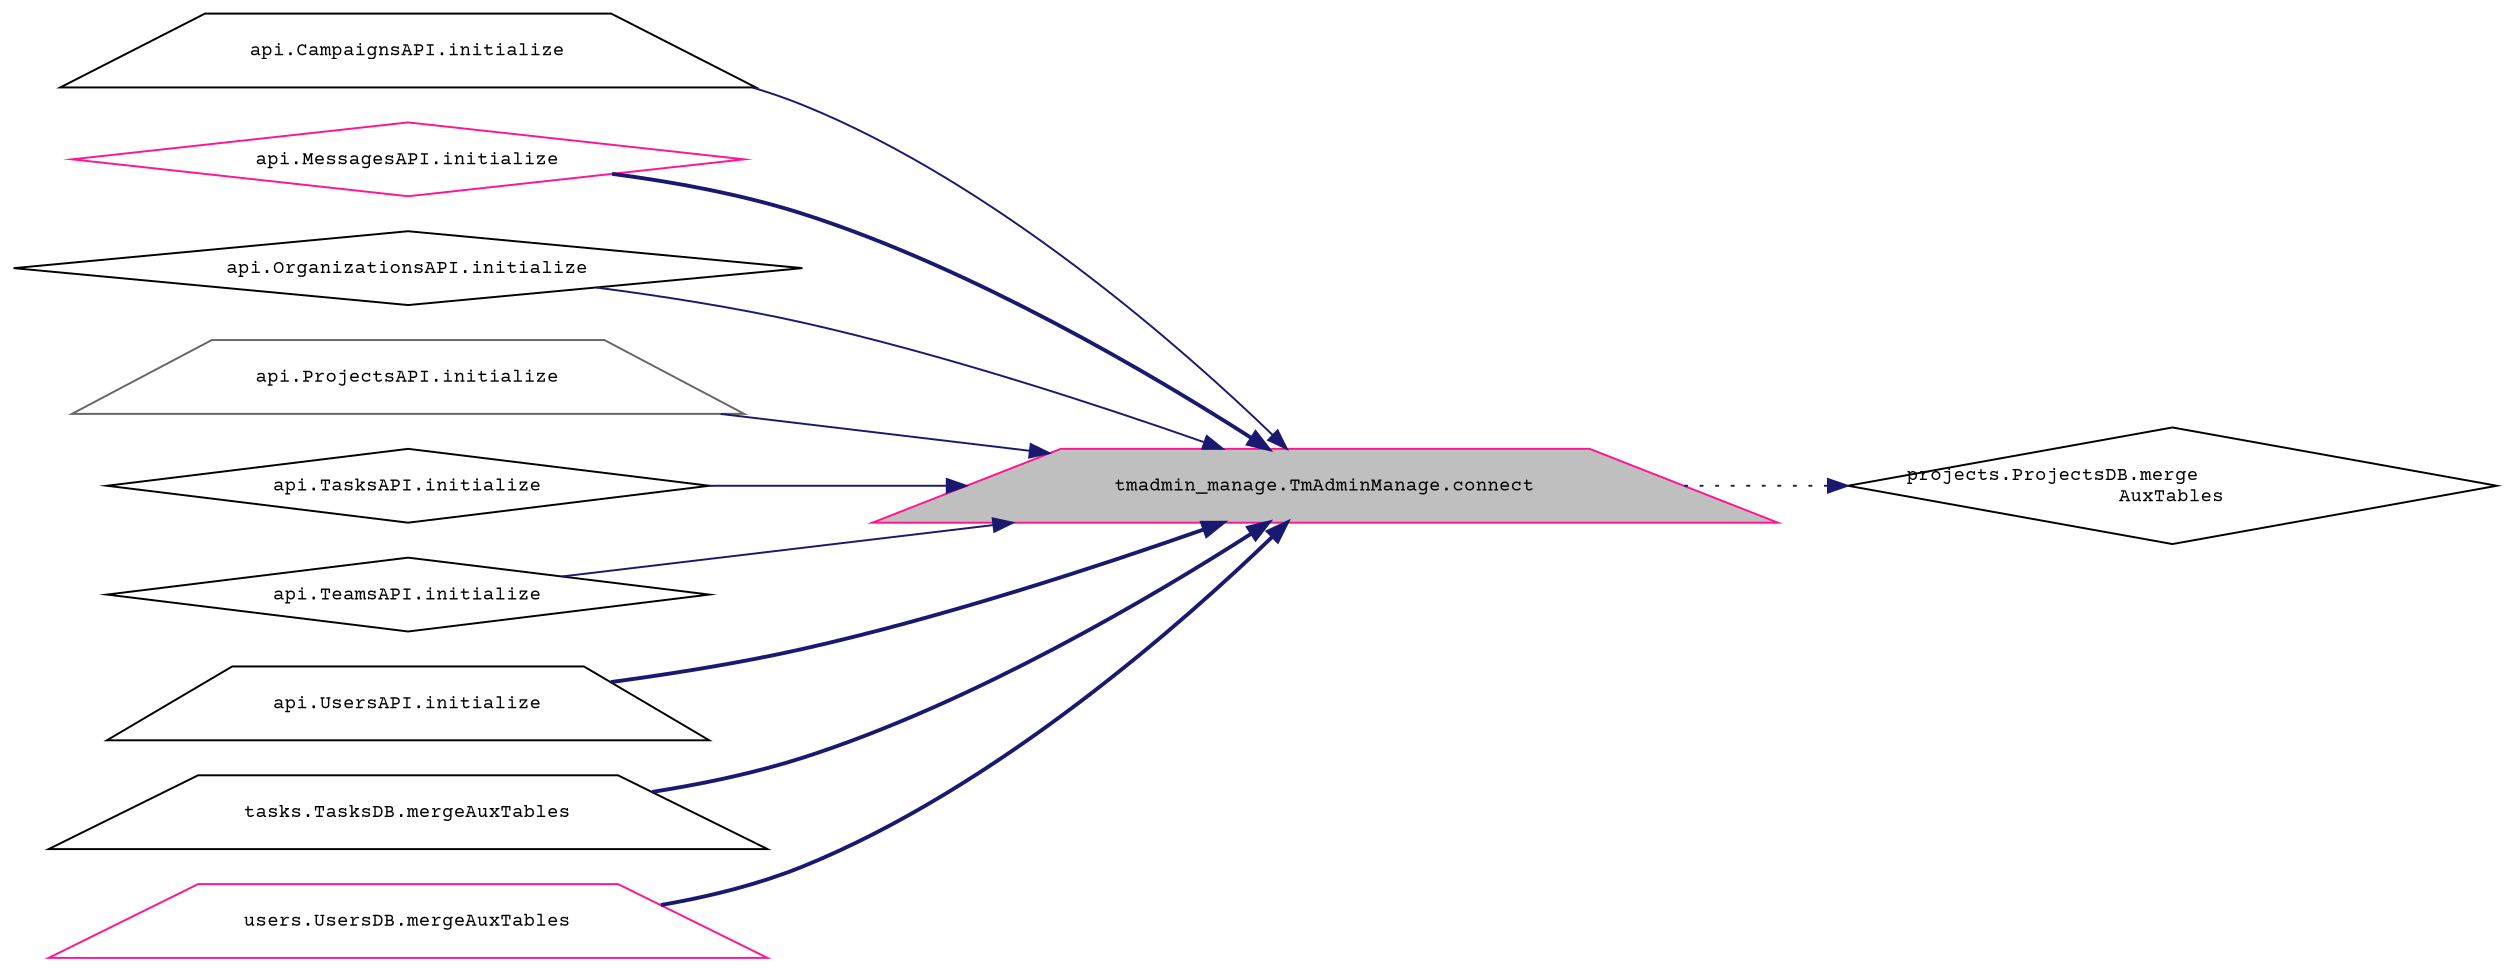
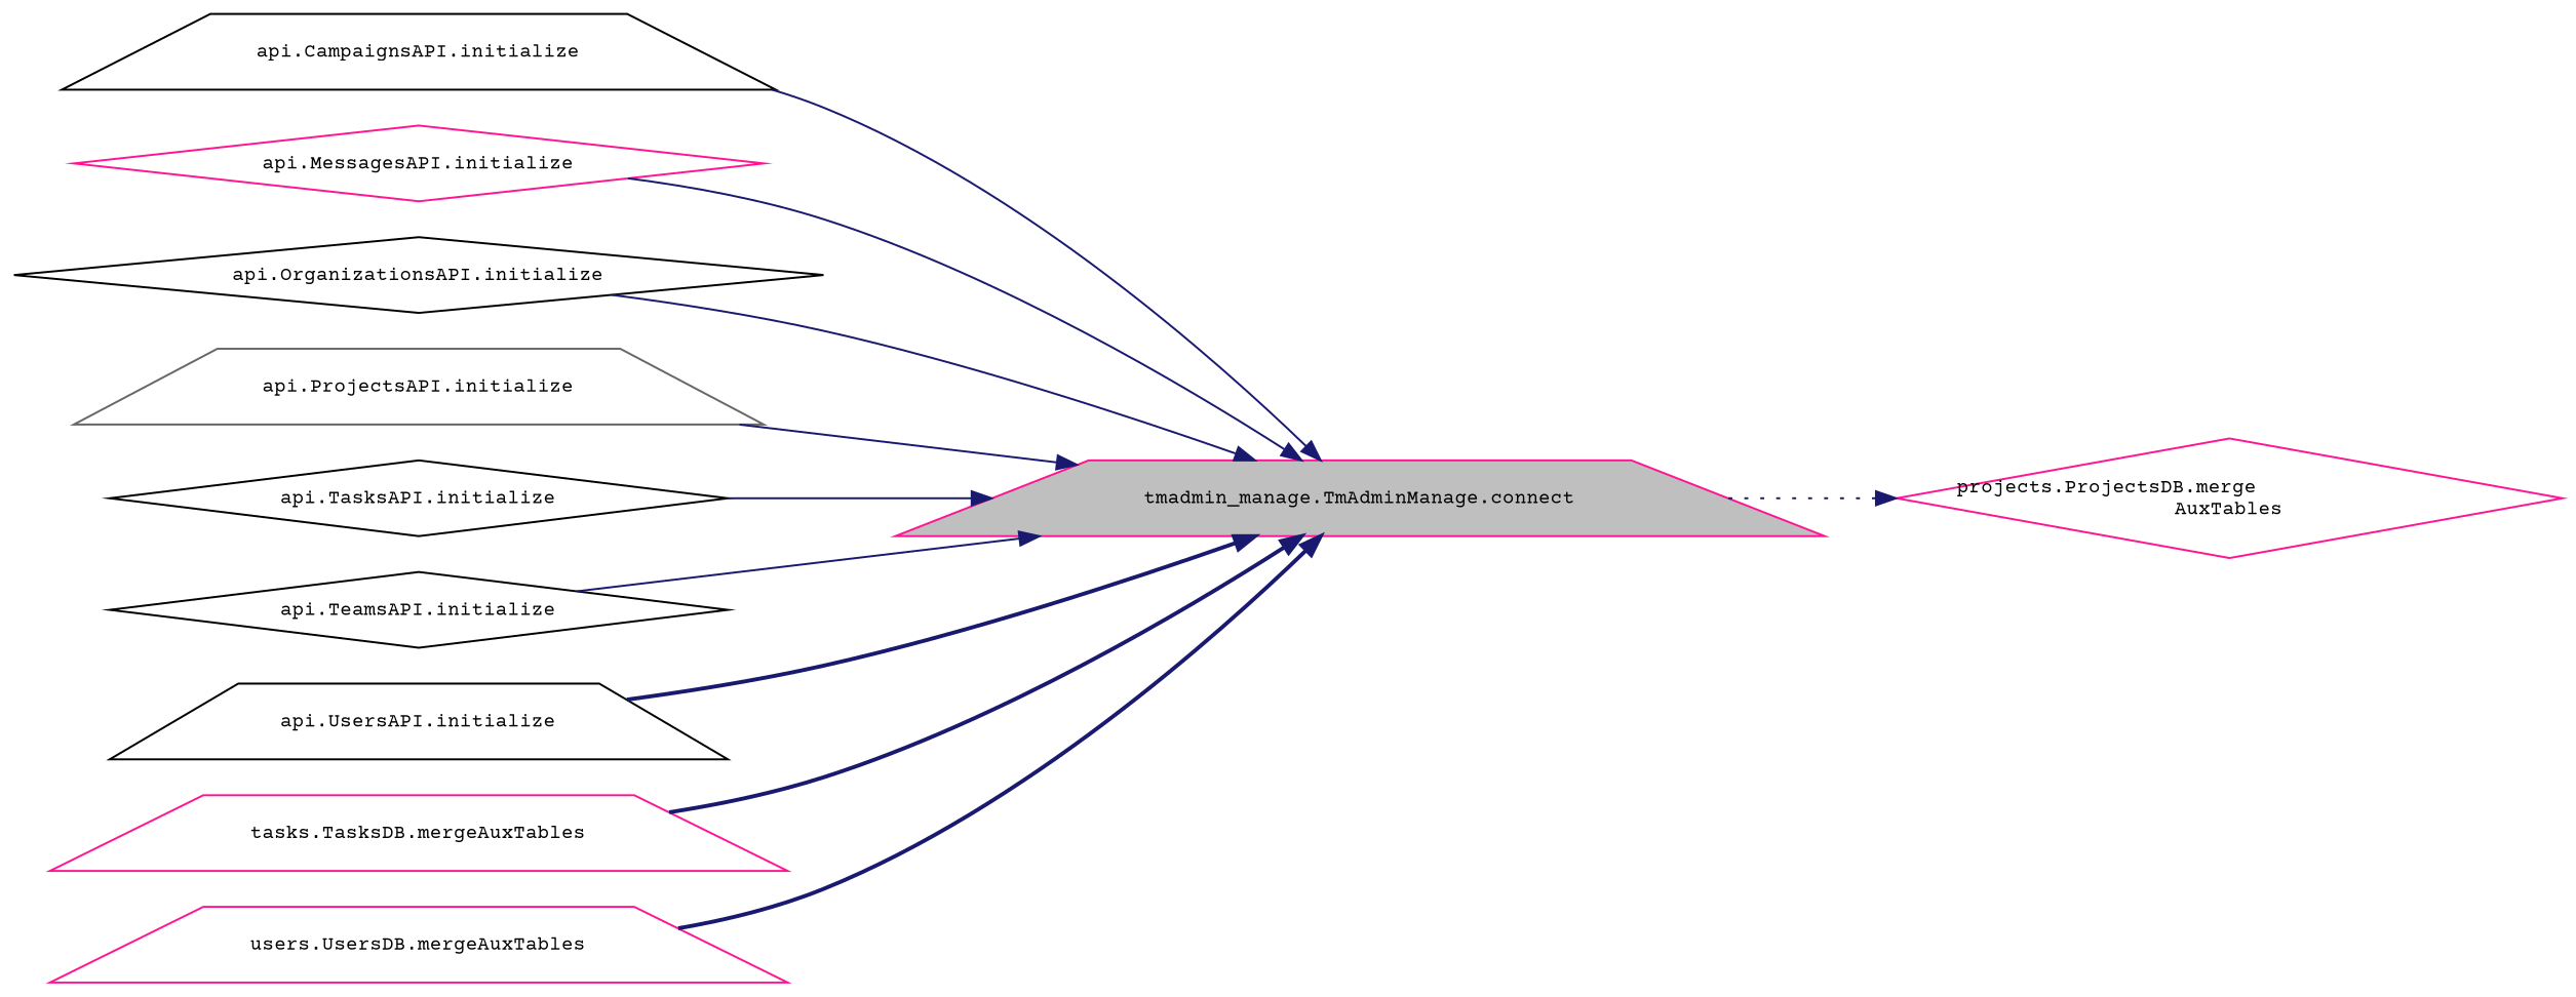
  digraph {
    fontname="Courier Prime"
    rankdir=RL
    node [color=black fillcolor=white fontname="Courier Prime" fontsize=10 shape=trapezium style=filled]
    edge [color=midnightblue dir=back fontname="Courier Prime" fontsize=10 labelfontname=Helvetica labelfontsize=10 style=solid]
    n1 [color=deeppink fillcolor=grey75 fontcolor=black height=0.2 label="tmadmin_manage.TmAdminManage.connect" width=0.4]
    n2 [height=0.2 label="api.CampaignsAPI.initialize" width=0.4]
    n3 [color=deeppink height=0.2 label="api.MessagesAPI.initialize" shape=diamond width=0.4]
    n4 [height=0.2 label="api.OrganizationsAPI.initialize" shape=diamond width=0.4]
    n5 [color=gray40 height=0.2 label="api.ProjectsAPI.initialize" width=0.4]
    n6 [height=0.2 label="api.TasksAPI.initialize" shape=diamond width=0.4]
    n7 [height=0.2 label="api.TeamsAPI.initialize" shape=diamond width=0.4]
    n8 [height=0.2 label="api.UsersAPI.initialize" width=0.4]
-   n9 [height=0.2 label="tasks.TasksDB.mergeAuxTables" width=0.4]
+   n9 [color=deeppink height=0.2 label="tasks.TasksDB.mergeAuxTables" width=0.4]
    n10 [color=deeppink height=0.2 label="users.UsersDB.mergeAuxTables" width=0.4]
-   n11 [height=0.2 label="projects.ProjectsDB.merge\lAuxTables" shape=diamond width=0.4]
+   n11 [color=deeppink height=0.2 label="projects.ProjectsDB.merge\lAuxTables" shape=diamond width=0.4]
    n1 -> n2
-   n1 -> n3 [style=bold]
+   n1 -> n3
    n1 -> n4
    n1 -> n5
    n1 -> n6
    n1 -> n7
    n1 -> n8 [style=bold]
    n1 -> n9 [style=bold]
    n1 -> n10 [style=bold]
    n11 -> n1 [style=dotted]
  }
